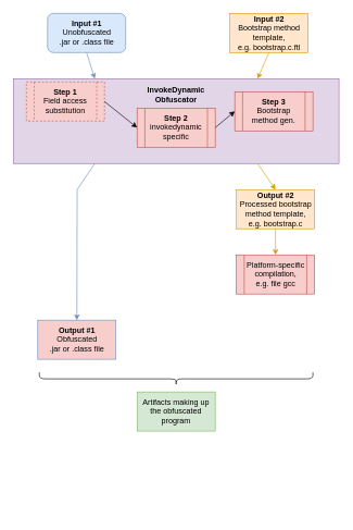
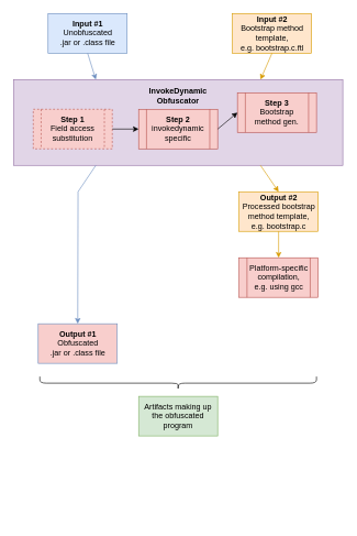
  <mxCell id="0" />
  <mxCell id="1" parent="0" />
  <mxCell id="2" value="" style="rounded=0;whiteSpace=wrap;html=1;fillColor=#e1d5e7;strokeColor=#9673a6;" parent="1" vertex="1"><mxGeometry x="20" y="120" width="500" height="130" as="geometry" /></mxCell>
- <mxCell id="3" value="&lt;b&gt;Input #1&lt;/b&gt;&lt;br&gt;Unobfuscated&lt;br&gt;.jar or .class file" style="whiteSpace=wrap;html=1;fillColor=#dae8fc;strokeColor=#6c8ebf;rounded=1;" parent="1" vertex="1"><mxGeometry x="72.5" y="20" width="120" height="60" as="geometry" /></mxCell>
+ <mxCell id="3" value="&lt;b&gt;Input #1&lt;/b&gt;&lt;br&gt;Unobfuscated&lt;br&gt;.jar or .class file" style="rounded=0;whiteSpace=wrap;html=1;fillColor=#dae8fc;strokeColor=#6c8ebf;" parent="1" vertex="1"><mxGeometry x="72.5" y="20" width="120" height="60" as="geometry" /></mxCell>
  <mxCell id="4" value="&lt;b&gt;Input #2&lt;/b&gt;&lt;br&gt;Bootstrap method template,&lt;br&gt;e.g. bootstrap.c.ftl" style="rounded=0;whiteSpace=wrap;html=1;fillColor=#ffe6cc;strokeColor=#d79b00;" parent="1" vertex="1"><mxGeometry x="352.5" y="20" width="120" height="60" as="geometry" /></mxCell>
  <mxCell id="5" value="&lt;b&gt;Output #1&lt;/b&gt;&lt;br&gt;Obfuscated&lt;br&gt;.jar or .class file" style="rounded=0;whiteSpace=wrap;html=1;fillColor=#f8cecc;strokeColor=#6c8ebf;" parent="1" vertex="1"><mxGeometry x="57.5" y="490" width="120" height="60" as="geometry" /></mxCell>
  <mxCell id="6" value="&lt;b&gt;Output #2&lt;/b&gt;&lt;br&gt;Processed bootstrap method template,&lt;br&gt;e.g. bootstrap.c" style="rounded=0;whiteSpace=wrap;html=1;fillColor=#ffe6cc;strokeColor=#d79b00;" parent="1" vertex="1"><mxGeometry x="362.5" y="290" width="120" height="60" as="geometry" /></mxCell>
- <mxCell id="7" value="Platform-specific compilation,&lt;br&gt;e.g. file gcc" style="shape=process;whiteSpace=wrap;html=1;backgroundOutline=1;fillColor=#f8cecc;strokeColor=#b85450;" parent="1" vertex="1"><mxGeometry x="362.5" y="390" width="120" height="60" as="geometry" /></mxCell>
+ <mxCell id="7" value="Platform-specific compilation,&lt;br&gt;e.g. using gcc" style="shape=process;whiteSpace=wrap;html=1;backgroundOutline=1;fillColor=#f8cecc;strokeColor=#b85450;" parent="1" vertex="1"><mxGeometry x="362.5" y="390" width="120" height="60" as="geometry" /></mxCell>
  <mxCell id="8" value="" style="endArrow=classic;html=1;rounded=0;exitX=0.5;exitY=1;exitDx=0;exitDy=0;entryX=0.5;entryY=0;entryDx=0;entryDy=0;fillColor=#ffe6cc;strokeColor=#d79b00;" parent="1" source="6" target="7" edge="1"><mxGeometry width="50" height="50" relative="1" as="geometry"><mxPoint x="-20" y="620" as="sourcePoint" /><mxPoint x="30" y="570" as="targetPoint" /></mxGeometry></mxCell>
  <mxCell id="9" value="" style="shape=curlyBracket;whiteSpace=wrap;html=1;rounded=1;flipH=1;rotation=90;" parent="1" vertex="1"><mxGeometry x="260" y="370" width="20" height="420" as="geometry" /></mxCell>
  <mxCell id="10" value="Artifacts making up the obfuscated program" style="rounded=0;whiteSpace=wrap;html=1;fillColor=#d5e8d4;strokeColor=#82b366;" parent="1" vertex="1"><mxGeometry x="210" y="600" width="120" height="60" as="geometry" /></mxCell>
- <mxCell id="11" value="&lt;div&gt;&lt;b&gt;Step 1&lt;br&gt;&lt;/b&gt;&lt;/div&gt;Field access substitution" style="shape=process;whiteSpace=wrap;html=1;backgroundOutline=1;fillColor=#f8cecc;strokeColor=#b85450;dashed=1;" parent="1" vertex="1"><mxGeometry x="40" y="125" width="120" height="60" as="geometry" /></mxCell>
+ <mxCell id="11" value="&lt;div&gt;&lt;b&gt;Step 1&lt;br&gt;&lt;/b&gt;&lt;/div&gt;Field access substitution" style="shape=process;whiteSpace=wrap;html=1;backgroundOutline=1;fillColor=#f8cecc;strokeColor=#b85450;dashed=1;" parent="1" vertex="1"><mxGeometry x="50" y="165" width="120" height="60" as="geometry" /></mxCell>
  <mxCell id="12" value="&lt;div&gt;&lt;b&gt;Step 2&lt;br&gt;&lt;/b&gt;&lt;/div&gt;&lt;div&gt;invokedynamic&lt;/div&gt;&lt;div&gt;specific&lt;br&gt;&lt;/div&gt;" style="shape=process;whiteSpace=wrap;html=1;backgroundOutline=1;fillColor=#f8cecc;strokeColor=#b85450;" parent="1" vertex="1"><mxGeometry x="210" y="165" width="120" height="60" as="geometry" /></mxCell>
  <mxCell id="13" value="&lt;div&gt;&lt;b&gt;Step 3&lt;br&gt;&lt;/b&gt;&lt;/div&gt;Bootstrap method gen." style="shape=process;whiteSpace=wrap;html=1;backgroundOutline=1;fillColor=#f8cecc;strokeColor=#b85450;" parent="1" vertex="1"><mxGeometry x="360" y="140" width="120" height="60" as="geometry" /></mxCell>
  <mxCell id="14" value="InvokeDynamic Obfuscator" style="text;html=1;strokeColor=none;fillColor=none;align=center;verticalAlign=middle;whiteSpace=wrap;rounded=0;fontStyle=1" parent="1" vertex="1"><mxGeometry x="240" y="130" width="60" height="30" as="geometry" /></mxCell>
  <mxCell id="15" value="" style="endArrow=classic;html=1;rounded=0;exitX=1;exitY=0.5;exitDx=0;exitDy=0;entryX=0;entryY=0.5;entryDx=0;entryDy=0;" parent="1" source="11" target="12" edge="1"><mxGeometry width="50" height="50" relative="1" as="geometry"><mxPoint x="20" y="360" as="sourcePoint" /><mxPoint x="70" y="310" as="targetPoint" /></mxGeometry></mxCell>
  <mxCell id="16" value="" style="endArrow=classic;html=1;rounded=0;exitX=1;exitY=0.5;exitDx=0;exitDy=0;entryX=0;entryY=0.5;entryDx=0;entryDy=0;" parent="1" source="12" target="13" edge="1"><mxGeometry width="50" height="50" relative="1" as="geometry"><mxPoint x="250" y="360" as="sourcePoint" /><mxPoint x="300" y="310" as="targetPoint" /></mxGeometry></mxCell>
  <mxCell id="17" value="" style="endArrow=classic;html=1;rounded=0;exitX=0.5;exitY=1;exitDx=0;exitDy=0;entryX=0.25;entryY=0;entryDx=0;entryDy=0;fillColor=#dae8fc;strokeColor=#6c8ebf;" parent="1" source="3" target="2" edge="1"><mxGeometry width="50" height="50" relative="1" as="geometry"><mxPoint x="230" y="80" as="sourcePoint" /><mxPoint x="280" y="30" as="targetPoint" /></mxGeometry></mxCell>
  <mxCell id="18" value="" style="endArrow=classic;html=1;rounded=0;exitX=0.5;exitY=1;exitDx=0;exitDy=0;entryX=0.75;entryY=0;entryDx=0;entryDy=0;fillColor=#ffe6cc;strokeColor=#d79b00;" parent="1" source="4" target="2" edge="1"><mxGeometry width="50" height="50" relative="1" as="geometry"><mxPoint x="280" y="60" as="sourcePoint" /><mxPoint x="330" y="10" as="targetPoint" /></mxGeometry></mxCell>
  <mxCell id="19" value="" style="endArrow=classic;html=1;rounded=0;entryX=0.5;entryY=0;entryDx=0;entryDy=0;exitX=0.25;exitY=1;exitDx=0;exitDy=0;fillColor=#dae8fc;strokeColor=#6c8ebf;" parent="1" source="2" target="5" edge="1"><mxGeometry width="50" height="50" relative="1" as="geometry"><mxPoint x="118" y="270" as="sourcePoint" /><mxPoint x="-70" y="320" as="targetPoint" /><Array as="points"><mxPoint x="118" y="290" /></Array></mxGeometry></mxCell>
  <mxCell id="20" value="" style="endArrow=classic;html=1;rounded=0;exitX=0.75;exitY=1;exitDx=0;exitDy=0;entryX=0.5;entryY=0;entryDx=0;entryDy=0;fillColor=#ffe6cc;strokeColor=#d79b00;" parent="1" source="2" target="6" edge="1"><mxGeometry width="50" height="50" relative="1" as="geometry"><mxPoint x="160" y="370" as="sourcePoint" /><mxPoint x="210" y="320" as="targetPoint" /></mxGeometry></mxCell>
